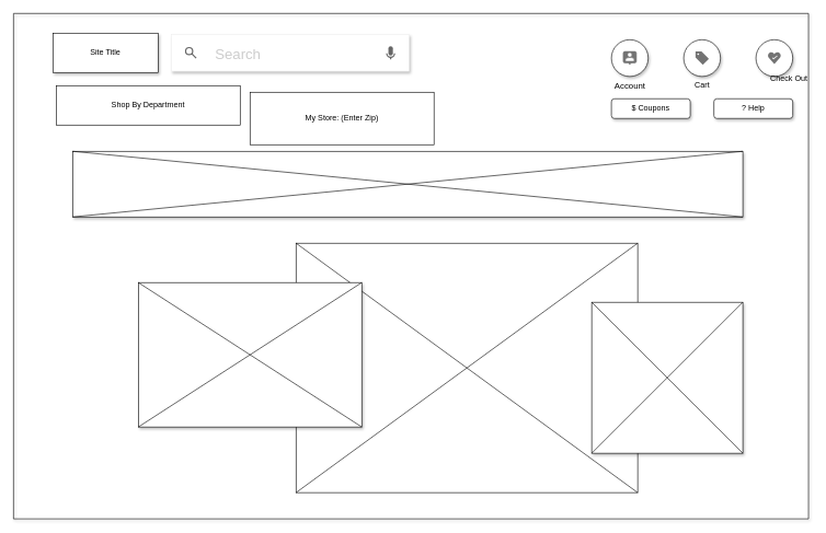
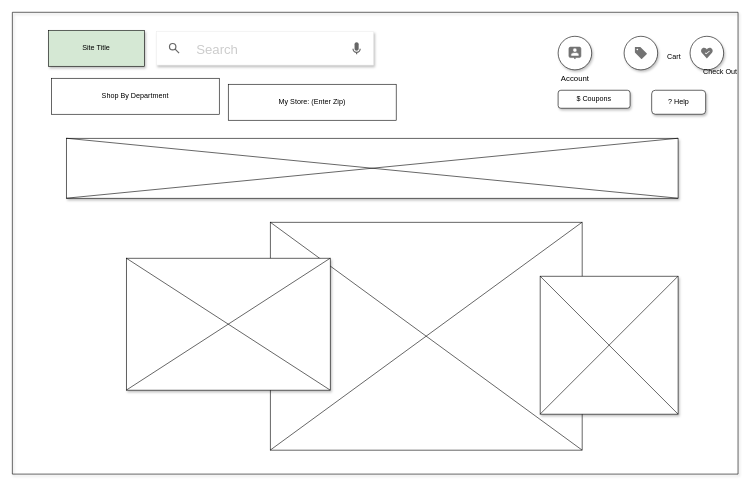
  <mxCell id="0" />
  <mxCell id="1" parent="0" />
- <mxCell id="2" value="Site Title" style="rounded=0;whiteSpace=wrap;html=1;shadow=1;" parent="1" vertex="1"><mxGeometry x="80" y="50" width="160" height="60" as="geometry" /></mxCell>
+ <mxCell id="2" value="Site Title" style="rounded=0;whiteSpace=wrap;html=1;shadow=1;fillColor=#d5e8d4;" parent="1" vertex="1"><mxGeometry x="80" y="50" width="160" height="60" as="geometry" /></mxCell>
  <mxCell id="3" value="Search" style="dashed=0;shape=rect;shadow=1;strokeColor=#eeeeee;strokeWidth=1;fillColor=#ffffff;fontSize=22;fontColor=#CCCCCC;align=left;spacingLeft=65;" parent="1" vertex="1"><mxGeometry x="260" y="52" width="362" height="56" as="geometry" /></mxCell>
  <mxCell id="4" value="" style="dashed=0;shape=mxgraph.gmdl.search;strokeWidth=2;strokeColor=#666666;shadow=0;" parent="3" vertex="1"><mxGeometry y="0.5" width="16" height="16" relative="1" as="geometry"><mxPoint x="22" y="-8" as="offset" /></mxGeometry></mxCell>
  <mxCell id="5" value="" style="dashed=0;shape=mxgraph.gmdl.voice;strokeWidth=2;strokeColor=#666666;fillColor=#666666;shadow=0;" parent="3" vertex="1"><mxGeometry x="1" y="0.5" width="12" height="20" relative="1" as="geometry"><mxPoint x="-34" y="-10" as="offset" /></mxGeometry></mxCell>
  <mxCell id="6" value="Shop By Department" style="rounded=0;whiteSpace=wrap;html=1;shadow=0;" parent="1" vertex="1"><mxGeometry x="85" y="130" width="280" height="60" as="geometry" /></mxCell>
- <mxCell id="7" value="My Store: (Enter Zip)" style="rounded=0;whiteSpace=wrap;html=1;shadow=0;" parent="1" vertex="1"><mxGeometry x="380" y="140" width="280" height="80" as="geometry" /></mxCell>
+ <mxCell id="7" value="My Store: (Enter Zip)" style="rounded=0;whiteSpace=wrap;html=1;shadow=0;" parent="1" vertex="1"><mxGeometry x="380" y="140" width="280" height="60" as="geometry" /></mxCell>
  <mxCell id="8" value="" style="rounded=0;whiteSpace=wrap;html=1;shadow=1;" parent="1" vertex="1"><mxGeometry x="110" y="230" width="1020" height="100" as="geometry" /></mxCell>
  <mxCell id="9" value="" style="endArrow=none;html=1;rounded=0;entryX=1;entryY=0;entryDx=0;entryDy=0;exitX=0;exitY=1;exitDx=0;exitDy=0;" parent="1" source="8" target="8" edge="1"><mxGeometry width="50" height="50" relative="1" as="geometry"><mxPoint x="595" y="300" as="sourcePoint" /><mxPoint x="645" y="250" as="targetPoint" /></mxGeometry></mxCell>
  <mxCell id="10" value="" style="endArrow=none;html=1;rounded=0;entryX=0;entryY=0;entryDx=0;entryDy=0;exitX=1;exitY=1;exitDx=0;exitDy=0;" parent="1" source="8" target="8" edge="1"><mxGeometry width="50" height="50" relative="1" as="geometry"><mxPoint x="660" y="420" as="sourcePoint" /><mxPoint x="710" y="370" as="targetPoint" /></mxGeometry></mxCell>
  <mxCell id="11" value="" style="endArrow=none;html=1;rounded=0;startArrow=none;" parent="1" source="12" edge="1"><mxGeometry width="50" height="50" relative="1" as="geometry"><mxPoint x="660" y="420" as="sourcePoint" /><mxPoint x="710" y="370" as="targetPoint" /></mxGeometry></mxCell>
  <mxCell id="12" value="" style="rounded=0;whiteSpace=wrap;html=1;" parent="1" vertex="1"><mxGeometry x="450" y="370" width="520" height="380" as="geometry" /></mxCell>
  <mxCell id="13" value="" style="endArrow=none;html=1;rounded=0;entryX=1;entryY=0;entryDx=0;entryDy=0;exitX=0;exitY=1;exitDx=0;exitDy=0;" parent="1" source="12" target="12" edge="1"><mxGeometry width="50" height="50" relative="1" as="geometry"><mxPoint x="660" y="420" as="sourcePoint" /><mxPoint x="710" y="370" as="targetPoint" /></mxGeometry></mxCell>
  <mxCell id="14" value="" style="endArrow=none;html=1;rounded=0;exitX=1;exitY=1;exitDx=0;exitDy=0;entryX=0;entryY=0;entryDx=0;entryDy=0;" parent="1" source="12" target="12" edge="1"><mxGeometry width="50" height="50" relative="1" as="geometry"><mxPoint x="660" y="420" as="sourcePoint" /><mxPoint x="710" y="370" as="targetPoint" /></mxGeometry></mxCell>
  <mxCell id="15" value="" style="swimlane;startSize=0;shadow=1;" parent="1" vertex="1"><mxGeometry x="20" width="1210" height="770" as="geometry" y="20" /></mxCell>
  <mxCell id="16" value="" style="rounded=0;whiteSpace=wrap;html=1;shadow=1;" parent="15" vertex="1"><mxGeometry x="190" y="410" width="340" height="220" as="geometry" /></mxCell>
  <mxCell id="17" value="" style="whiteSpace=wrap;html=1;aspect=fixed;shadow=1;" parent="15" vertex="1"><mxGeometry x="880" y="440" width="230" height="230" as="geometry" /></mxCell>
  <mxCell id="18" value="" style="endArrow=none;html=1;rounded=0;exitX=1;exitY=1;exitDx=0;exitDy=0;entryX=0;entryY=0;entryDx=0;entryDy=0;" parent="15" source="17" target="17" edge="1"><mxGeometry width="50" height="50" relative="1" as="geometry"><mxPoint x="550" y="400" as="sourcePoint" /><mxPoint x="600" y="350" as="targetPoint" /></mxGeometry></mxCell>
  <mxCell id="19" value="" style="endArrow=none;html=1;rounded=0;entryX=1;entryY=0;entryDx=0;entryDy=0;exitX=0;exitY=1;exitDx=0;exitDy=0;" parent="15" source="17" target="17" edge="1"><mxGeometry width="50" height="50" relative="1" as="geometry"><mxPoint x="550" y="400" as="sourcePoint" /><mxPoint x="600" y="350" as="targetPoint" /></mxGeometry></mxCell>
  <mxCell id="20" value="" style="endArrow=none;html=1;rounded=0;exitX=0;exitY=1;exitDx=0;exitDy=0;entryX=1;entryY=0;entryDx=0;entryDy=0;" parent="15" source="16" target="16" edge="1"><mxGeometry width="50" height="50" relative="1" as="geometry"><mxPoint x="620" y="410" as="sourcePoint" /><mxPoint x="670" y="360" as="targetPoint" /></mxGeometry></mxCell>
  <mxCell id="21" value="" style="endArrow=none;html=1;rounded=0;exitX=0;exitY=0;exitDx=0;exitDy=0;entryX=1;entryY=1;entryDx=0;entryDy=0;" parent="15" source="16" target="16" edge="1"><mxGeometry width="50" height="50" relative="1" as="geometry"><mxPoint x="620" y="410" as="sourcePoint" /><mxPoint x="670" y="360" as="targetPoint" /></mxGeometry></mxCell>
  <mxCell id="22" value="" style="shape=ellipse;dashed=0;shadow=1;fontSize=13;align=center;verticalAlign=top;labelPosition=center;verticalLabelPosition=bottom;html=1;aspect=fixed;" parent="15" vertex="1"><mxGeometry x="1130" y="40" width="56" height="56" as="geometry" /></mxCell>
  <mxCell id="23" value="" style="dashed=0;html=1;shape=mxgraph.gmdl.health;strokeColor=none;fillColor=#737373;shadow=0;sketch=0;" parent="22" vertex="1"><mxGeometry x="18" y="19" width="20" height="18" as="geometry" /></mxCell>
  <mxCell id="24" value="" style="shape=ellipse;dashed=0;shadow=1;fontSize=13;align=center;verticalAlign=top;labelPosition=center;verticalLabelPosition=bottom;html=1;aspect=fixed;" parent="15" vertex="1"><mxGeometry x="1020" y="40" width="56" height="56" as="geometry" /></mxCell>
  <mxCell id="25" value="" style="dashed=0;html=1;shape=mxgraph.gmdl.promotions;strokeColor=none;fillColor=#737373;shadow=0;sketch=0;" parent="24" vertex="1"><mxGeometry x="18" y="18" width="20" height="20" as="geometry" /></mxCell>
  <mxCell id="26" value="Account" style="shape=ellipse;dashed=0;shadow=1;fontSize=13;align=center;verticalAlign=top;labelPosition=center;verticalLabelPosition=bottom;html=1;aspect=fixed;" parent="15" vertex="1"><mxGeometry x="910" y="40" width="56" height="56" as="geometry" /></mxCell>
  <mxCell id="27" value="" style="dashed=0;html=1;shape=mxgraph.gmdl.chat;strokeColor=#737373;fillColor=#737373;shadow=0;sketch=0;" parent="26" vertex="1"><mxGeometry x="18" y="18" width="20" height="20" as="geometry" /></mxCell>
- <mxCell id="28" value="Cart" style="text;html=1;align=center;verticalAlign=middle;resizable=0;points=[];autosize=1;strokeColor=none;fillColor=none;" parent="15" vertex="1"><mxGeometry x="1028" y="100" width="40" height="20" as="geometry" /></mxCell>
+ <mxCell id="28" value="Cart" style="text;html=1;align=center;verticalAlign=middle;resizable=0;points=[];autosize=1;strokeColor=none;fillColor=none;" parent="15" vertex="1"><mxGeometry x="1083" y="65" width="40" height="20" as="geometry" /></mxCell>
  <mxCell id="29" value="$ Coupons" style="rounded=1;whiteSpace=wrap;html=1;shadow=1;" parent="15" vertex="1"><mxGeometry x="910" y="130" width="120" height="30" as="geometry" /></mxCell>
- <mxCell id="30" value="? Help" style="rounded=1;whiteSpace=wrap;html=1;shadow=1;" parent="15" vertex="1"><mxGeometry x="1066" y="130" width="120" height="30" as="geometry" /></mxCell>
+ <mxCell id="30" value="? Help" style="rounded=1;whiteSpace=wrap;html=1;shadow=1;" parent="15" vertex="1"><mxGeometry x="1066" y="130" width="90" height="40" as="geometry" /></mxCell>
  <mxCell id="31" value="Check Out" style="text;html=1;align=center;verticalAlign=middle;resizable=0;points=[];autosize=1;strokeColor=none;fillColor=none;" parent="1" vertex="1"><mxGeometry x="1165" y="110" width="70" height="20" as="geometry" /></mxCell>
